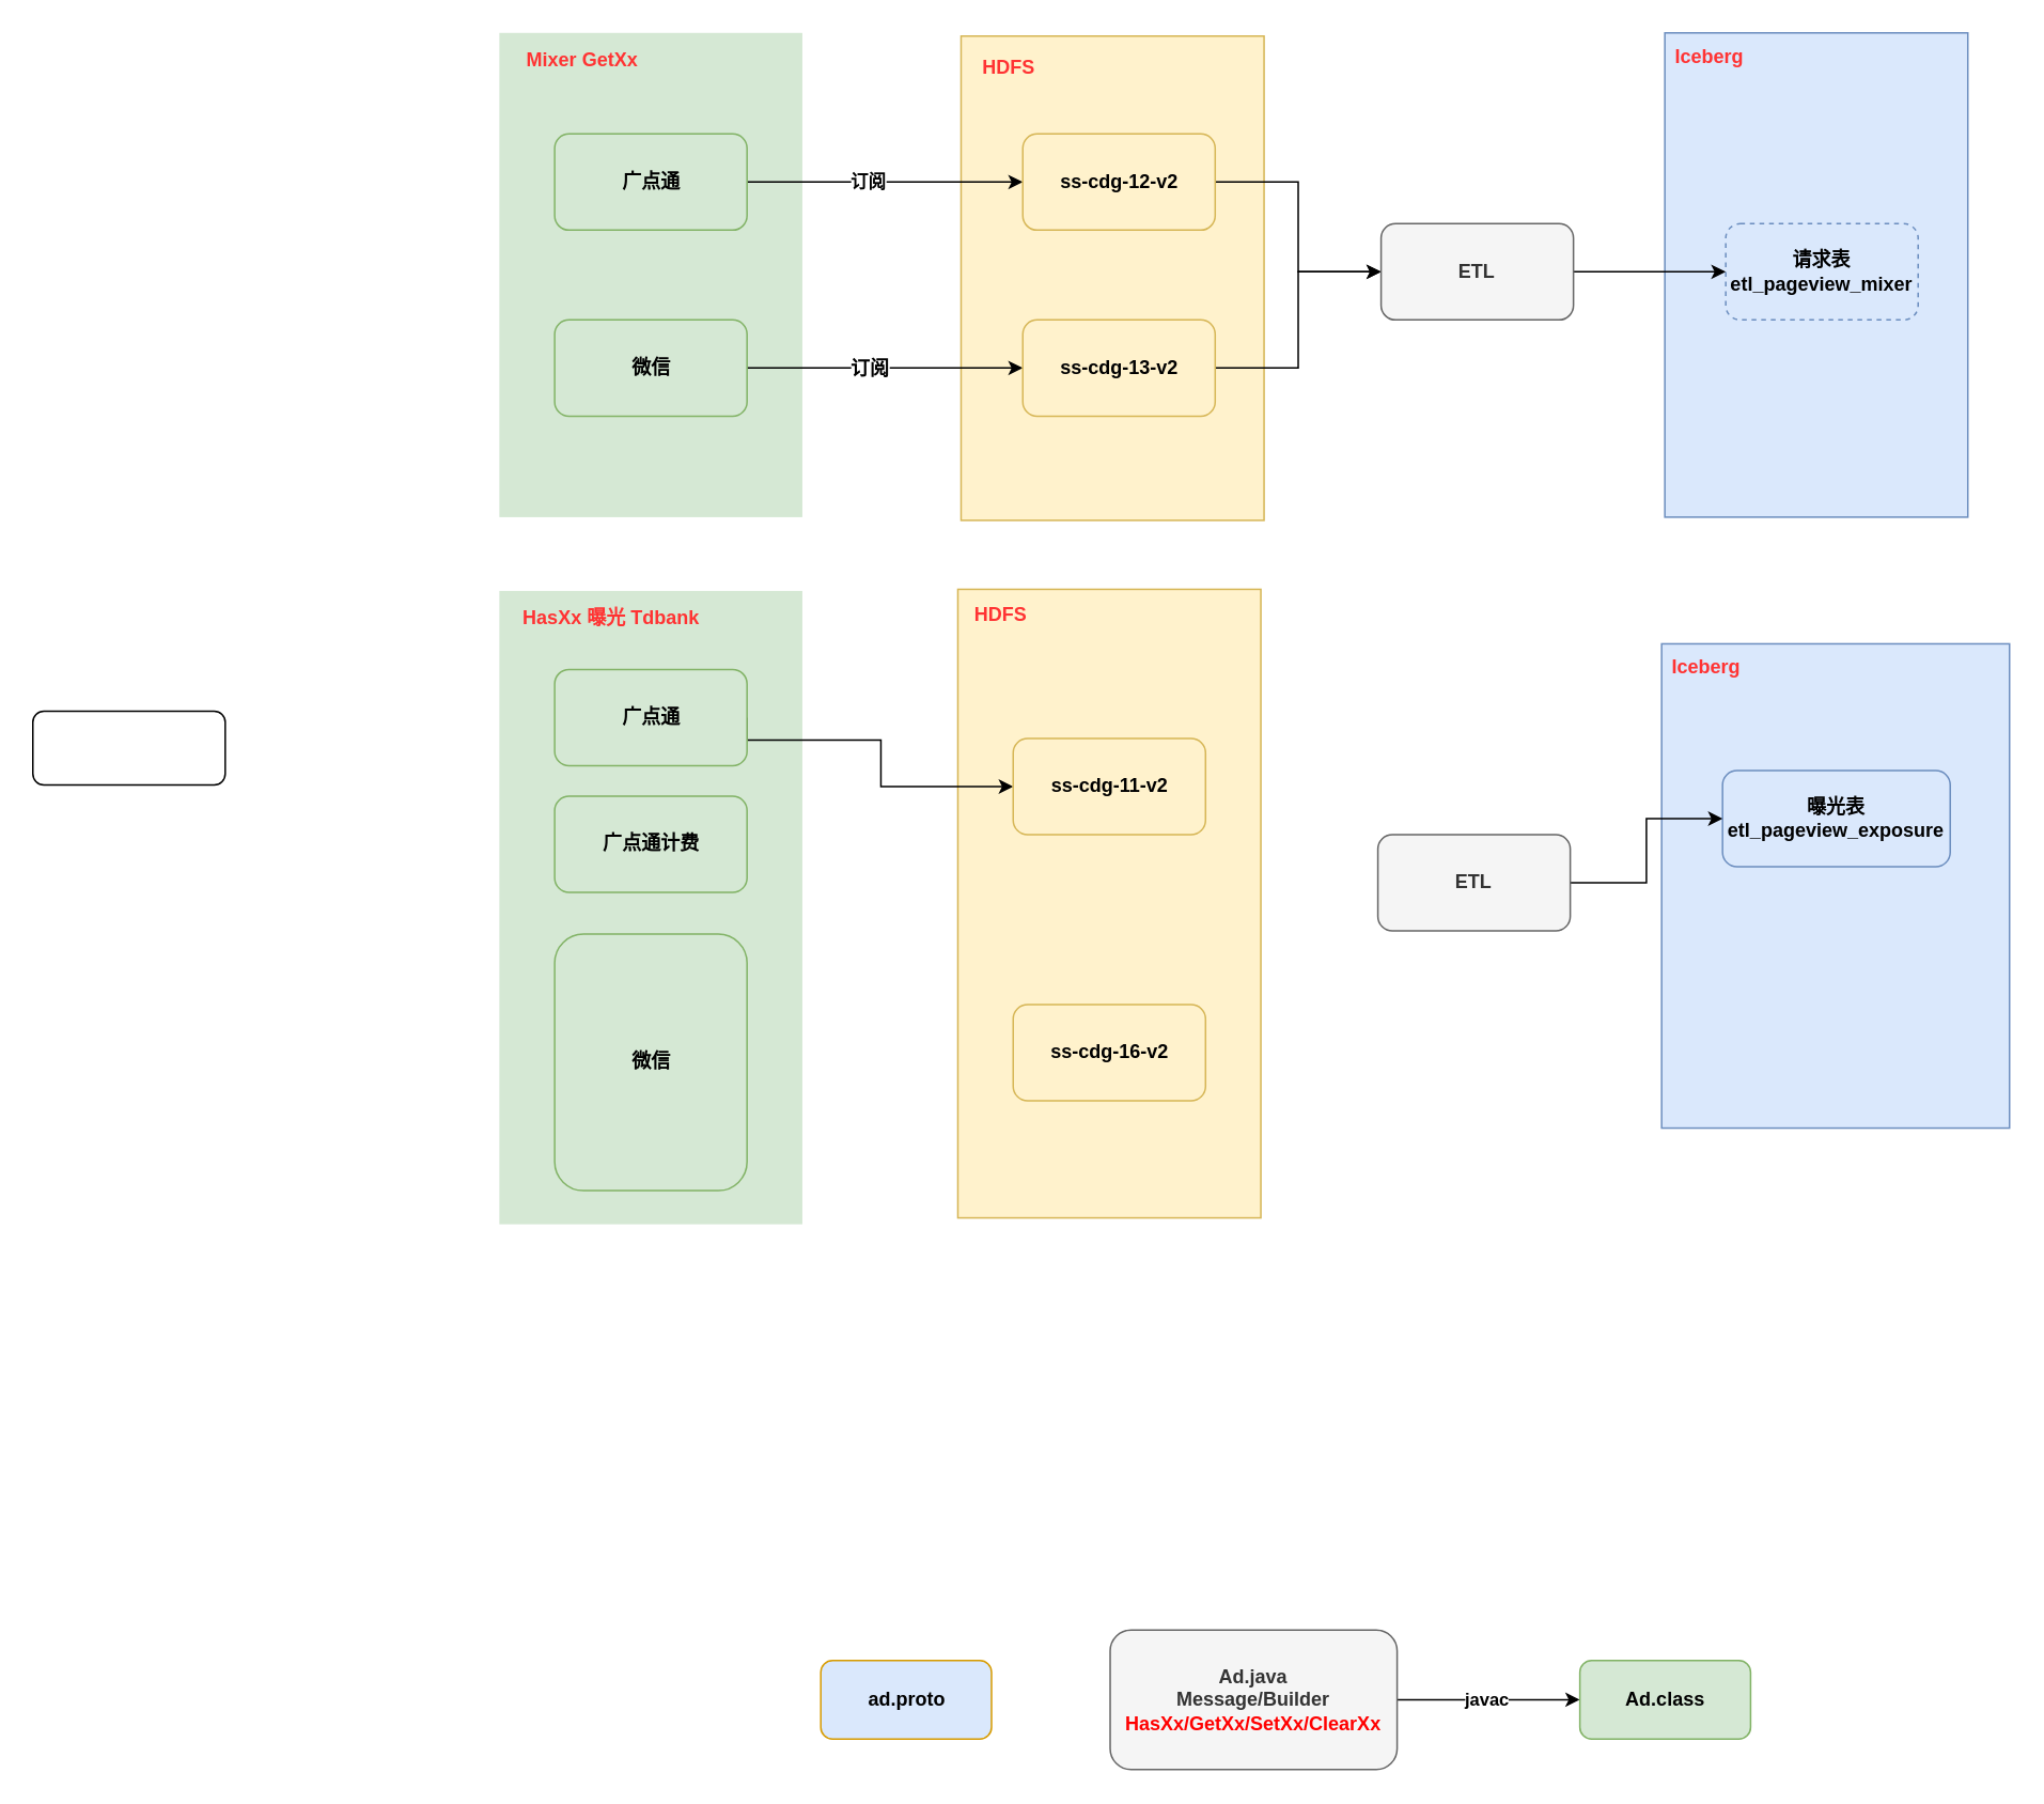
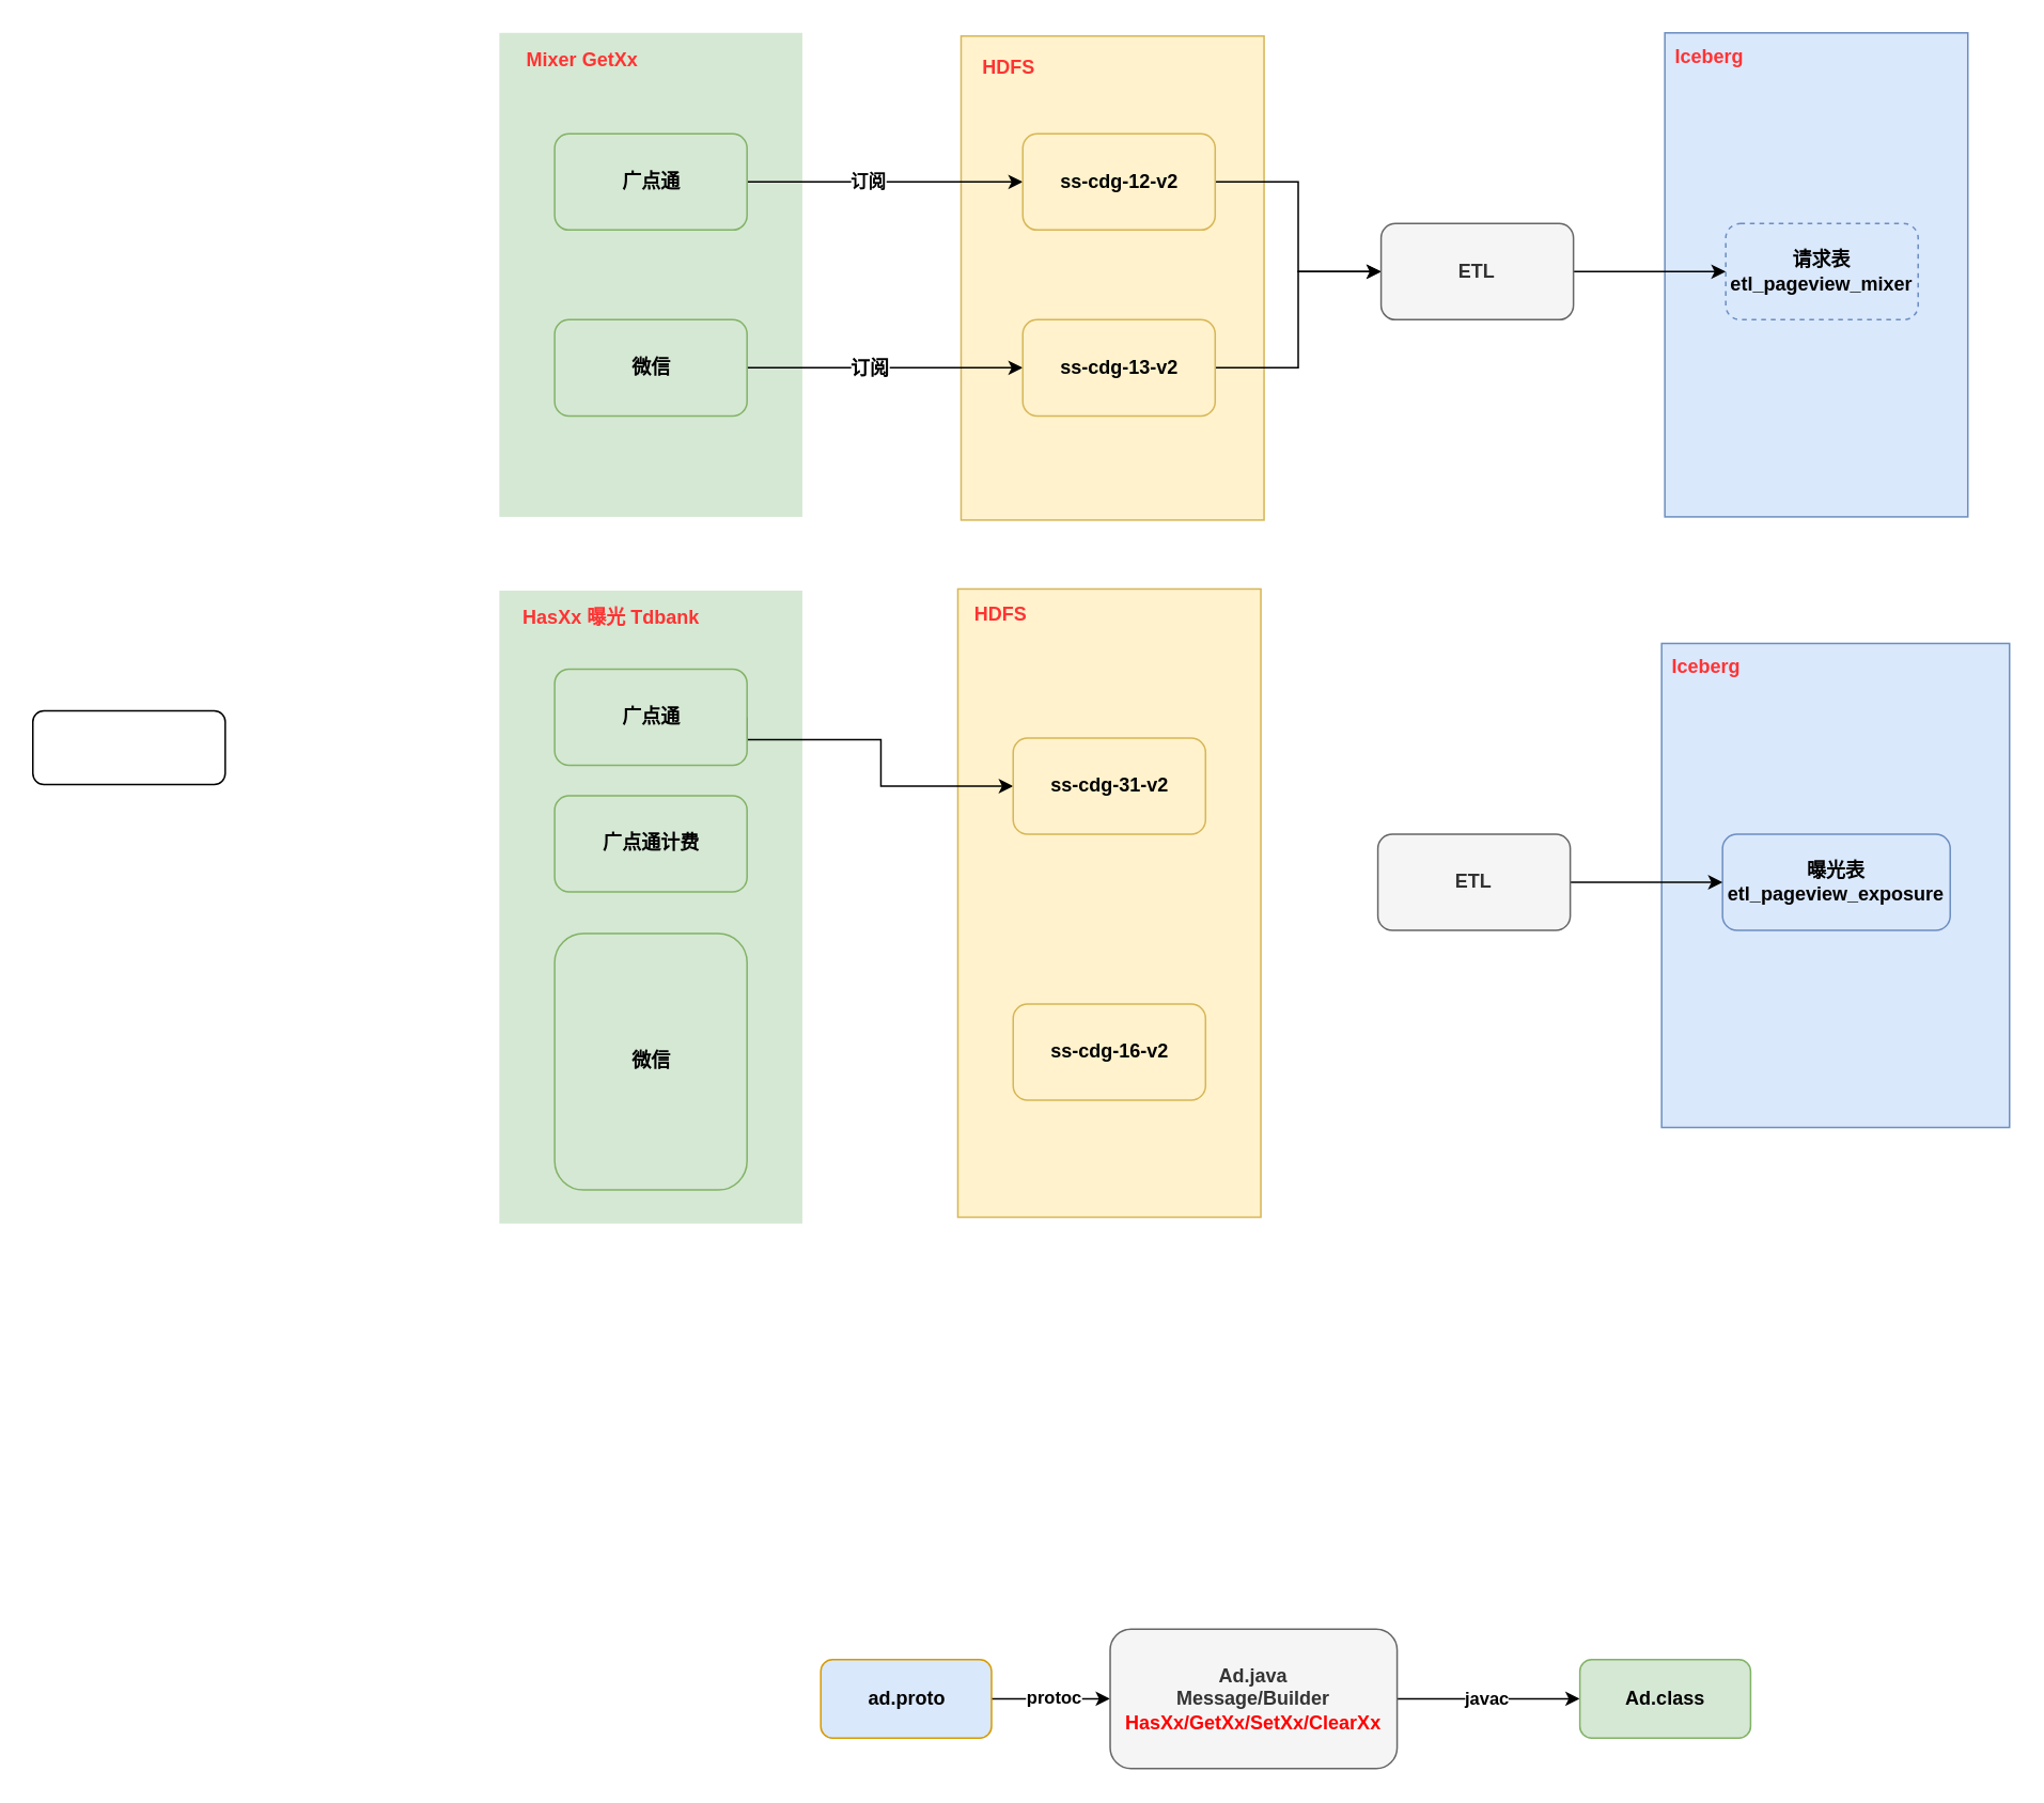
  <mxCell id="0" />
  <mxCell id="1" parent="0" />
  <mxCell id="2" value="" style="rounded=0;whiteSpace=wrap;html=1;fillColor=#dae8fc;strokeColor=#6c8ebf;" parent="1" vertex="1"><mxGeometry x="1038" y="20" width="189" height="302" as="geometry" /></mxCell>
  <mxCell id="3" value="" style="rounded=0;whiteSpace=wrap;html=1;fillColor=#fff2cc;strokeColor=#d6b656;" parent="1" vertex="1"><mxGeometry x="599" y="22" width="189" height="302" as="geometry" /></mxCell>
  <mxCell id="4" value="" style="rounded=0;whiteSpace=wrap;html=1;fillColor=#d5e8d4;strokeColor=none;" parent="1" vertex="1"><mxGeometry x="311" y="20" width="189" height="302" as="geometry" /></mxCell>
  <mxCell id="5" style="rounded=0;orthogonalLoop=1;jettySize=auto;html=1;exitX=1;exitY=0.5;exitDx=0;exitDy=0;" parent="1" source="7" target="12" edge="1"><mxGeometry relative="1" as="geometry" /></mxCell>
  <mxCell id="6" value="&lt;b&gt;订阅&lt;/b&gt;" style="edgeLabel;html=1;align=center;verticalAlign=middle;resizable=0;points=[];" parent="5" vertex="1" connectable="0"><mxGeometry x="-0.131" y="1" relative="1" as="geometry"><mxPoint as="offset" /></mxGeometry></mxCell>
  <mxCell id="7" value="&lt;b&gt;广点通&lt;br&gt;&lt;/b&gt;" style="rounded=1;whiteSpace=wrap;html=1;fillColor=#d5e8d4;strokeColor=#82b366;" parent="1" vertex="1"><mxGeometry x="345.5" y="83" width="120" height="60" as="geometry" /></mxCell>
  <mxCell id="8" style="edgeStyle=orthogonalEdgeStyle;curved=1;rounded=0;orthogonalLoop=1;jettySize=auto;html=1;exitX=1;exitY=0.5;exitDx=0;exitDy=0;fontSize=12;fontColor=#FF3333;" parent="1" source="10" target="16" edge="1"><mxGeometry relative="1" as="geometry" /></mxCell>
  <mxCell id="9" value="订阅" style="edgeLabel;html=1;align=center;verticalAlign=middle;resizable=0;points=[];fontSize=12;fontColor=#000000;fontStyle=1" parent="8" vertex="1" connectable="0"><mxGeometry x="-0.111" relative="1" as="geometry"><mxPoint as="offset" /></mxGeometry></mxCell>
  <mxCell id="10" value="&lt;b&gt;微信&lt;/b&gt;" style="rounded=1;whiteSpace=wrap;html=1;fillColor=#d5e8d4;strokeColor=#82b366;" parent="1" vertex="1"><mxGeometry x="345.5" y="199" width="120" height="60" as="geometry" /></mxCell>
  <mxCell id="11" style="edgeStyle=orthogonalEdgeStyle;rounded=0;orthogonalLoop=1;jettySize=auto;html=1;exitX=1;exitY=0.5;exitDx=0;exitDy=0;entryX=0;entryY=0.5;entryDx=0;entryDy=0;fontSize=12;fontColor=#3333FF;" parent="1" source="12" target="20" edge="1"><mxGeometry relative="1" as="geometry" /></mxCell>
  <mxCell id="12" value="&lt;b&gt;ss-cdg-12-v2&lt;/b&gt;" style="rounded=1;whiteSpace=wrap;html=1;fillColor=#fff2cc;strokeColor=#d6b656;" parent="1" vertex="1"><mxGeometry x="637.5" y="83" width="120" height="60" as="geometry" /></mxCell>
  <mxCell id="13" value="&lt;b&gt;&lt;font color=&quot;#ff3333&quot; style=&quot;font-size: 12px;&quot;&gt;Mixer GetXx&lt;/font&gt;&lt;/b&gt;" style="text;html=1;strokeColor=none;fillColor=none;align=center;verticalAlign=middle;whiteSpace=wrap;rounded=0;" parent="1" vertex="1"><mxGeometry x="311" y="22" width="104" height="30" as="geometry" /></mxCell>
  <mxCell id="14" value="&lt;b&gt;&lt;font color=&quot;#ff3333&quot; style=&quot;font-size: 12px;&quot;&gt;HDFS&lt;/font&gt;&lt;/b&gt;" style="text;html=1;strokeColor=none;fillColor=none;align=center;verticalAlign=middle;whiteSpace=wrap;rounded=0;" parent="1" vertex="1"><mxGeometry x="599" y="27" width="60" height="30" as="geometry" /></mxCell>
  <mxCell id="15" style="edgeStyle=orthogonalEdgeStyle;rounded=0;orthogonalLoop=1;jettySize=auto;html=1;exitX=1;exitY=0.5;exitDx=0;exitDy=0;entryX=0;entryY=0.5;entryDx=0;entryDy=0;fontSize=12;fontColor=#3333FF;" parent="1" source="16" target="20" edge="1"><mxGeometry relative="1" as="geometry" /></mxCell>
  <mxCell id="16" value="&lt;b&gt;ss-cdg-13-v2&lt;/b&gt;" style="rounded=1;whiteSpace=wrap;html=1;fillColor=#fff2cc;strokeColor=#d6b656;" parent="1" vertex="1"><mxGeometry x="637.5" y="199" width="120" height="60" as="geometry" /></mxCell>
  <mxCell id="17" value="&lt;b&gt;&lt;font color=&quot;#ff3333&quot; style=&quot;font-size: 12px;&quot;&gt;Iceberg&lt;/font&gt;&lt;/b&gt;" style="text;html=1;strokeColor=none;fillColor=none;align=center;verticalAlign=middle;whiteSpace=wrap;rounded=0;" parent="1" vertex="1"><mxGeometry x="1036" y="20" width="60" height="30" as="geometry" /></mxCell>
  <mxCell id="18" value="&lt;b&gt;请求表&lt;br&gt;etl_pageview_mixer&lt;br&gt;&lt;/b&gt;" style="rounded=1;whiteSpace=wrap;html=1;fillColor=#dae8fc;strokeColor=#6c8ebf;dashed=1;" parent="1" vertex="1"><mxGeometry x="1076" y="139" width="120" height="60" as="geometry" /></mxCell>
  <mxCell id="19" style="edgeStyle=orthogonalEdgeStyle;rounded=0;orthogonalLoop=1;jettySize=auto;html=1;exitX=1;exitY=0.5;exitDx=0;exitDy=0;entryX=0;entryY=0.5;entryDx=0;entryDy=0;fontSize=12;fontColor=#3333FF;" parent="1" source="20" target="18" edge="1"><mxGeometry relative="1" as="geometry" /></mxCell>
  <mxCell id="20" value="&lt;b&gt;ETL&lt;/b&gt;" style="rounded=1;whiteSpace=wrap;html=1;fillColor=#f5f5f5;strokeColor=#666666;fontColor=#333333;" parent="1" vertex="1"><mxGeometry x="861" y="139" width="120" height="60" as="geometry" /></mxCell>
  <mxCell id="21" value="" style="rounded=0;whiteSpace=wrap;html=1;fillColor=#dae8fc;strokeColor=#6c8ebf;" parent="1" vertex="1"><mxGeometry x="1036" y="401" width="217" height="302" as="geometry" /></mxCell>
  <mxCell id="22" value="" style="rounded=0;whiteSpace=wrap;html=1;fillColor=#fff2cc;strokeColor=#d6b656;" parent="1" vertex="1"><mxGeometry x="597" y="367" width="189" height="392" as="geometry" /></mxCell>
  <mxCell id="23" value="" style="rounded=0;whiteSpace=wrap;html=1;fillColor=#d5e8d4;strokeColor=none;" parent="1" vertex="1"><mxGeometry x="311" y="368" width="189" height="395" as="geometry" /></mxCell>
  <mxCell id="24" style="edgeStyle=orthogonalEdgeStyle;rounded=0;orthogonalLoop=1;jettySize=auto;html=1;exitX=1;exitY=0.5;exitDx=0;exitDy=0;entryX=0;entryY=0.5;entryDx=0;entryDy=0;fontSize=12;fontColor=#3333FF;" parent="1" source="25" target="27" edge="1"><mxGeometry relative="1" as="geometry"><Array as="points"><mxPoint x="466" y="461" /><mxPoint x="549" y="461" /><mxPoint x="549" y="490" /></Array></mxGeometry></mxCell>
  <mxCell id="25" value="&lt;b&gt;广点通&lt;br&gt;&lt;/b&gt;" style="rounded=1;whiteSpace=wrap;html=1;fillColor=#d5e8d4;strokeColor=#82b366;" parent="1" vertex="1"><mxGeometry x="345.5" y="417" width="120" height="60" as="geometry" /></mxCell>
  <mxCell id="26" value="&lt;b&gt;微信&lt;/b&gt;" style="rounded=1;whiteSpace=wrap;html=1;fillColor=#d5e8d4;strokeColor=#82b366;" parent="1" vertex="1"><mxGeometry x="345.5" y="582" width="120" height="160" as="geometry" /></mxCell>
- <mxCell id="27" value="&lt;b&gt;ss-cdg-11-v2&lt;/b&gt;" style="rounded=1;whiteSpace=wrap;html=1;fillColor=#fff2cc;strokeColor=#d6b656;" parent="1" vertex="1"><mxGeometry x="631.5" y="460" width="120" height="60" as="geometry" /></mxCell>
+ <mxCell id="27" value="&lt;b&gt;ss-cdg-31-v2&lt;/b&gt;" style="rounded=1;whiteSpace=wrap;html=1;fillColor=#fff2cc;strokeColor=#d6b656;" parent="1" vertex="1"><mxGeometry x="631.5" y="460" width="120" height="60" as="geometry" /></mxCell>
  <mxCell id="28" value="&lt;b&gt;&lt;font color=&quot;#ff3333&quot; style=&quot;font-size: 12px;&quot;&gt;HasXx 曝光 Tdbank&lt;/font&gt;&lt;/b&gt;" style="text;html=1;strokeColor=none;fillColor=none;align=center;verticalAlign=middle;whiteSpace=wrap;rounded=0;" parent="1" vertex="1"><mxGeometry x="311" y="370" width="140" height="30" as="geometry" /></mxCell>
  <mxCell id="29" value="&lt;b&gt;&lt;font color=&quot;#ff3333&quot; style=&quot;font-size: 12px;&quot;&gt;HDFS&lt;/font&gt;&lt;/b&gt;" style="text;html=1;strokeColor=none;fillColor=none;align=center;verticalAlign=middle;whiteSpace=wrap;rounded=0;" parent="1" vertex="1"><mxGeometry x="594" y="368" width="60" height="30" as="geometry" /></mxCell>
  <mxCell id="30" value="&lt;b&gt;ss-cdg-16-v2&lt;/b&gt;" style="rounded=1;whiteSpace=wrap;html=1;fillColor=#fff2cc;strokeColor=#d6b656;" parent="1" vertex="1"><mxGeometry x="631.5" y="626" width="120" height="60" as="geometry" /></mxCell>
  <mxCell id="31" value="&lt;b&gt;&lt;font color=&quot;#ff3333&quot; style=&quot;font-size: 12px;&quot;&gt;Iceberg&lt;/font&gt;&lt;/b&gt;" style="text;html=1;strokeColor=none;fillColor=none;align=center;verticalAlign=middle;whiteSpace=wrap;rounded=0;" parent="1" vertex="1"><mxGeometry x="1034" y="401" width="60" height="30" as="geometry" /></mxCell>
- <mxCell id="32" value="&lt;b&gt;曝光表&lt;br&gt;etl_pageview_exposure&lt;br&gt;&lt;/b&gt;" style="rounded=1;whiteSpace=wrap;html=1;fillColor=#dae8fc;strokeColor=#6c8ebf;" parent="1" vertex="1"><mxGeometry x="1074" y="480" width="142" height="60" as="geometry" /></mxCell>
+ <mxCell id="32" value="&lt;b&gt;曝光表&lt;br&gt;etl_pageview_exposure&lt;br&gt;&lt;/b&gt;" style="rounded=1;whiteSpace=wrap;html=1;fillColor=#dae8fc;strokeColor=#6c8ebf;" parent="1" vertex="1"><mxGeometry x="1074" y="520" width="142" height="60" as="geometry" /></mxCell>
  <mxCell id="33" style="edgeStyle=orthogonalEdgeStyle;rounded=0;orthogonalLoop=1;jettySize=auto;html=1;exitX=1;exitY=0.5;exitDx=0;exitDy=0;entryX=0;entryY=0.5;entryDx=0;entryDy=0;fontSize=12;fontColor=#3333FF;" parent="1" source="34" target="32" edge="1"><mxGeometry relative="1" as="geometry" /></mxCell>
  <mxCell id="34" value="&lt;b&gt;ETL&lt;/b&gt;" style="rounded=1;whiteSpace=wrap;html=1;fillColor=#f5f5f5;strokeColor=#666666;fontColor=#333333;" parent="1" vertex="1"><mxGeometry x="859" y="520" width="120" height="60" as="geometry" /></mxCell>
+ <mxCell id="35" style="edgeStyle=orthogonalEdgeStyle;rounded=0;orthogonalLoop=1;jettySize=auto;html=1;exitX=1;exitY=0.5;exitDx=0;exitDy=0;entryX=0;entryY=0.5;entryDx=0;entryDy=0;" edge="1" parent="1" source="37" target="42"><mxGeometry relative="1" as="geometry" /></mxCell>
+ <mxCell id="36" value="protoc" style="edgeLabel;html=1;align=center;verticalAlign=middle;resizable=0;points=[];fontStyle=1" vertex="1" connectable="0" parent="35"><mxGeometry x="0.021" y="1" relative="1" as="geometry"><mxPoint as="offset" /></mxGeometry></mxCell>
  <mxCell id="37" value="&lt;b&gt;ad.proto&lt;/b&gt;" style="rounded=1;whiteSpace=wrap;html=1;fillColor=#dae8fc;strokeColor=#d79b00;" parent="1" vertex="1"><mxGeometry x="511.5" y="1035" width="106.5" height="49" as="geometry" /></mxCell>
  <mxCell id="38" value="&lt;b&gt;广点通计费&lt;br&gt;&lt;/b&gt;" style="rounded=1;whiteSpace=wrap;html=1;fillColor=#d5e8d4;strokeColor=#82b366;" parent="1" vertex="1"><mxGeometry x="345.5" y="496" width="120" height="60" as="geometry" /></mxCell>
  <mxCell id="39" value="" style="rounded=1;whiteSpace=wrap;html=1;fontSize=12;fontColor=#3333FF;fillColor=default;" parent="1" vertex="1"><mxGeometry x="20" y="443" width="120" height="46" as="geometry" /></mxCell>
  <mxCell id="40" style="edgeStyle=orthogonalEdgeStyle;rounded=0;orthogonalLoop=1;jettySize=auto;html=1;exitX=1;exitY=0.5;exitDx=0;exitDy=0;entryX=0;entryY=0.5;entryDx=0;entryDy=0;" edge="1" parent="1" source="42" target="43"><mxGeometry relative="1" as="geometry" /></mxCell>
  <mxCell id="41" value="javac" style="edgeLabel;html=1;align=center;verticalAlign=middle;resizable=0;points=[];fontStyle=1" vertex="1" connectable="0" parent="40"><mxGeometry x="-0.037" relative="1" as="geometry"><mxPoint as="offset" /></mxGeometry></mxCell>
  <mxCell id="42" value="&lt;b&gt;Ad.java&lt;br&gt;Message/Builder&lt;br&gt;&lt;font color=&quot;#ff0000&quot;&gt;HasXx/GetXx/SetXx/ClearXx&lt;/font&gt;&lt;br&gt;&lt;/b&gt;" style="rounded=1;whiteSpace=wrap;html=1;fillColor=#f5f5f5;strokeColor=#666666;fontColor=#333333;" vertex="1" parent="1"><mxGeometry x="692" y="1016" width="179" height="87" as="geometry" /></mxCell>
  <mxCell id="43" value="&lt;b&gt;Ad.class&lt;/b&gt;" style="rounded=1;whiteSpace=wrap;html=1;fillColor=#d5e8d4;strokeColor=#82b366;" vertex="1" parent="1"><mxGeometry x="985" y="1035" width="106.5" height="49" as="geometry" /></mxCell>
